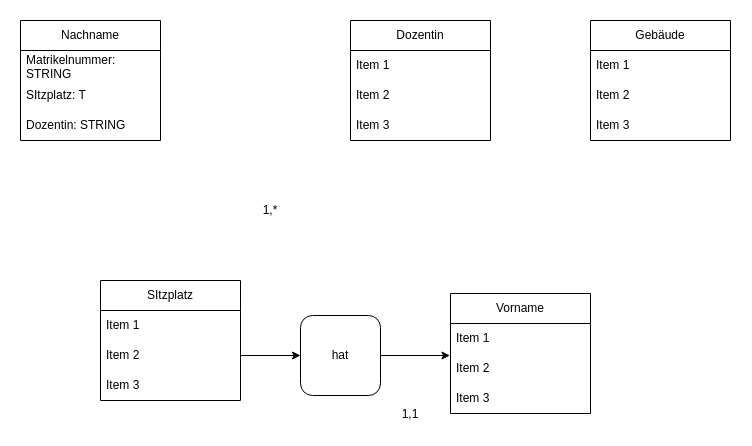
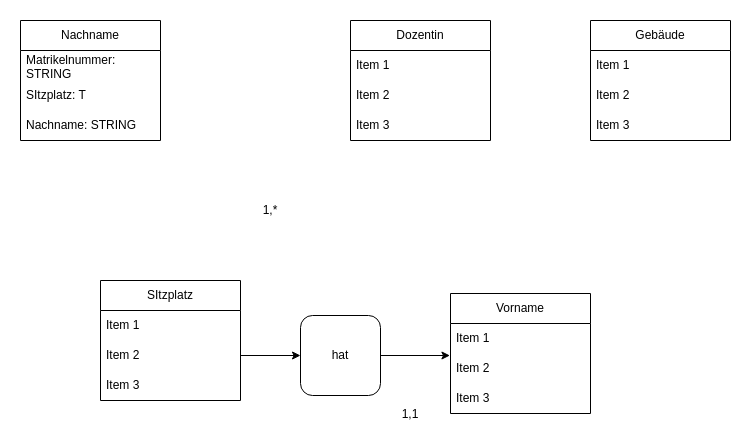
  <mxCell id="0" />
  <mxCell id="1" parent="0" />
  <mxCell id="2" value="Nachname" style="swimlane;fontStyle=0;childLayout=stackLayout;horizontal=1;startSize=30;horizontalStack=0;resizeParent=1;resizeParentMax=0;resizeLast=0;collapsible=1;marginBottom=0;whiteSpace=wrap;html=1;" parent="1" vertex="1"><mxGeometry x="20" y="20" width="140" height="120" as="geometry" /></mxCell>
  <mxCell id="3" value="Matrikelnummer: STRING" style="text;strokeColor=none;fillColor=none;align=left;verticalAlign=middle;spacingLeft=4;spacingRight=4;overflow=hidden;points=[[0,0.5],[1,0.5]];portConstraint=eastwest;rotatable=0;whiteSpace=wrap;html=1;" parent="2" vertex="1"><mxGeometry y="30" width="140" height="30" as="geometry" /></mxCell>
  <mxCell id="4" value="SItzplatz: T" style="text;strokeColor=none;fillColor=none;align=left;verticalAlign=middle;spacingLeft=4;spacingRight=4;overflow=hidden;points=[[0,0.5],[1,0.5]];portConstraint=eastwest;rotatable=0;whiteSpace=wrap;html=1;" parent="2" vertex="1"><mxGeometry y="60" width="140" height="30" as="geometry" /></mxCell>
- <mxCell id="5" value="Dozentin: STRING" style="text;strokeColor=none;fillColor=none;align=left;verticalAlign=middle;spacingLeft=4;spacingRight=4;overflow=hidden;points=[[0,0.5],[1,0.5]];portConstraint=eastwest;rotatable=0;whiteSpace=wrap;html=1;" parent="2" vertex="1"><mxGeometry y="90" width="140" height="30" as="geometry" /></mxCell>
+ <mxCell id="5" value="Nachname: STRING" style="text;strokeColor=none;fillColor=none;align=left;verticalAlign=middle;spacingLeft=4;spacingRight=4;overflow=hidden;points=[[0,0.5],[1,0.5]];portConstraint=eastwest;rotatable=0;whiteSpace=wrap;html=1;" parent="2" vertex="1"><mxGeometry y="90" width="140" height="30" as="geometry" /></mxCell>
  <mxCell id="6" value="Dozentin" style="swimlane;fontStyle=0;childLayout=stackLayout;horizontal=1;startSize=30;horizontalStack=0;resizeParent=1;resizeParentMax=0;resizeLast=0;collapsible=1;marginBottom=0;whiteSpace=wrap;html=1;" parent="1" vertex="1"><mxGeometry x="350" y="20" width="140" height="120" as="geometry" /></mxCell>
  <mxCell id="7" value="Item 1" style="text;strokeColor=none;fillColor=none;align=left;verticalAlign=middle;spacingLeft=4;spacingRight=4;overflow=hidden;points=[[0,0.5],[1,0.5]];portConstraint=eastwest;rotatable=0;whiteSpace=wrap;html=1;" parent="6" vertex="1"><mxGeometry y="30" width="140" height="30" as="geometry" /></mxCell>
  <mxCell id="8" value="Item 2" style="text;strokeColor=none;fillColor=none;align=left;verticalAlign=middle;spacingLeft=4;spacingRight=4;overflow=hidden;points=[[0,0.5],[1,0.5]];portConstraint=eastwest;rotatable=0;whiteSpace=wrap;html=1;" parent="6" vertex="1"><mxGeometry y="60" width="140" height="30" as="geometry" /></mxCell>
  <mxCell id="9" value="Item 3" style="text;strokeColor=none;fillColor=none;align=left;verticalAlign=middle;spacingLeft=4;spacingRight=4;overflow=hidden;points=[[0,0.5],[1,0.5]];portConstraint=eastwest;rotatable=0;whiteSpace=wrap;html=1;" parent="6" vertex="1"><mxGeometry y="90" width="140" height="30" as="geometry" /></mxCell>
  <mxCell id="10" value="Gebäude" style="swimlane;fontStyle=0;childLayout=stackLayout;horizontal=1;startSize=30;horizontalStack=0;resizeParent=1;resizeParentMax=0;resizeLast=0;collapsible=1;marginBottom=0;whiteSpace=wrap;html=1;" parent="1" vertex="1"><mxGeometry x="590" y="20" width="140" height="120" as="geometry" /></mxCell>
  <mxCell id="11" value="Item 1" style="text;strokeColor=none;fillColor=none;align=left;verticalAlign=middle;spacingLeft=4;spacingRight=4;overflow=hidden;points=[[0,0.5],[1,0.5]];portConstraint=eastwest;rotatable=0;whiteSpace=wrap;html=1;" parent="10" vertex="1"><mxGeometry y="30" width="140" height="30" as="geometry" /></mxCell>
  <mxCell id="12" value="Item 2" style="text;strokeColor=none;fillColor=none;align=left;verticalAlign=middle;spacingLeft=4;spacingRight=4;overflow=hidden;points=[[0,0.5],[1,0.5]];portConstraint=eastwest;rotatable=0;whiteSpace=wrap;html=1;" parent="10" vertex="1"><mxGeometry y="60" width="140" height="30" as="geometry" /></mxCell>
  <mxCell id="13" value="Item 3" style="text;strokeColor=none;fillColor=none;align=left;verticalAlign=middle;spacingLeft=4;spacingRight=4;overflow=hidden;points=[[0,0.5],[1,0.5]];portConstraint=eastwest;rotatable=0;whiteSpace=wrap;html=1;" parent="10" vertex="1"><mxGeometry y="90" width="140" height="30" as="geometry" /></mxCell>
  <mxCell id="14" value="SItzplatz" style="swimlane;fontStyle=0;childLayout=stackLayout;horizontal=1;startSize=30;horizontalStack=0;resizeParent=1;resizeParentMax=0;resizeLast=0;collapsible=1;marginBottom=0;whiteSpace=wrap;html=1;" parent="1" vertex="1"><mxGeometry x="100" y="280" width="140" height="120" as="geometry" /></mxCell>
  <mxCell id="15" value="Item 1" style="text;strokeColor=none;fillColor=none;align=left;verticalAlign=middle;spacingLeft=4;spacingRight=4;overflow=hidden;points=[[0,0.5],[1,0.5]];portConstraint=eastwest;rotatable=0;whiteSpace=wrap;html=1;" parent="14" vertex="1"><mxGeometry y="30" width="140" height="30" as="geometry" /></mxCell>
  <mxCell id="16" value="Item 2" style="text;strokeColor=none;fillColor=none;align=left;verticalAlign=middle;spacingLeft=4;spacingRight=4;overflow=hidden;points=[[0,0.5],[1,0.5]];portConstraint=eastwest;rotatable=0;whiteSpace=wrap;html=1;" parent="14" vertex="1"><mxGeometry y="60" width="140" height="30" as="geometry" /></mxCell>
  <mxCell id="17" value="Item 3" style="text;strokeColor=none;fillColor=none;align=left;verticalAlign=middle;spacingLeft=4;spacingRight=4;overflow=hidden;points=[[0,0.5],[1,0.5]];portConstraint=eastwest;rotatable=0;whiteSpace=wrap;html=1;" parent="14" vertex="1"><mxGeometry y="90" width="140" height="30" as="geometry" /></mxCell>
  <mxCell id="18" value="Vorname" style="swimlane;fontStyle=0;childLayout=stackLayout;horizontal=1;startSize=30;horizontalStack=0;resizeParent=1;resizeParentMax=0;resizeLast=0;collapsible=1;marginBottom=0;whiteSpace=wrap;html=1;" parent="1" vertex="1"><mxGeometry x="450" y="293" width="140" height="120" as="geometry" /></mxCell>
  <mxCell id="19" value="Item 1" style="text;strokeColor=none;fillColor=none;align=left;verticalAlign=middle;spacingLeft=4;spacingRight=4;overflow=hidden;points=[[0,0.5],[1,0.5]];portConstraint=eastwest;rotatable=0;whiteSpace=wrap;html=1;" parent="18" vertex="1"><mxGeometry y="30" width="140" height="30" as="geometry" /></mxCell>
  <mxCell id="20" value="Item 2" style="text;strokeColor=none;fillColor=none;align=left;verticalAlign=middle;spacingLeft=4;spacingRight=4;overflow=hidden;points=[[0,0.5],[1,0.5]];portConstraint=eastwest;rotatable=0;whiteSpace=wrap;html=1;" parent="18" vertex="1"><mxGeometry y="60" width="140" height="30" as="geometry" /></mxCell>
  <mxCell id="21" value="Item 3" style="text;strokeColor=none;fillColor=none;align=left;verticalAlign=middle;spacingLeft=4;spacingRight=4;overflow=hidden;points=[[0,0.5],[1,0.5]];portConstraint=eastwest;rotatable=0;whiteSpace=wrap;html=1;" parent="18" vertex="1"><mxGeometry y="90" width="140" height="30" as="geometry" /></mxCell>
  <mxCell id="22" value="" style="edgeStyle=orthogonalEdgeStyle;rounded=0;orthogonalLoop=1;jettySize=auto;html=1;entryX=-0.004;entryY=0.067;entryDx=0;entryDy=0;entryPerimeter=0;" parent="1" source="23" target="20" edge="1"><mxGeometry relative="1" as="geometry" /></mxCell>
  <mxCell id="23" value="hat" style="whiteSpace=wrap;html=1;rounded=1;" parent="1" vertex="1"><mxGeometry x="300" y="315" width="80" height="80" as="geometry" /></mxCell>
  <mxCell id="24" style="edgeStyle=orthogonalEdgeStyle;rounded=0;orthogonalLoop=1;jettySize=auto;html=1;entryX=0;entryY=0.5;entryDx=0;entryDy=0;" parent="1" source="16" target="23" edge="1"><mxGeometry relative="1" as="geometry" /></mxCell>
  <mxCell id="25" value="1,1" style="text;html=1;align=center;verticalAlign=middle;whiteSpace=wrap;rounded=0;" parent="1" vertex="1"><mxGeometry x="380" y="404" width="60" height="20" as="geometry" /></mxCell>
  <mxCell id="26" value="1,*" style="text;html=1;align=center;verticalAlign=middle;whiteSpace=wrap;rounded=0;" parent="1" vertex="1"><mxGeometry x="240" y="200" width="60" height="20" as="geometry" /></mxCell>
